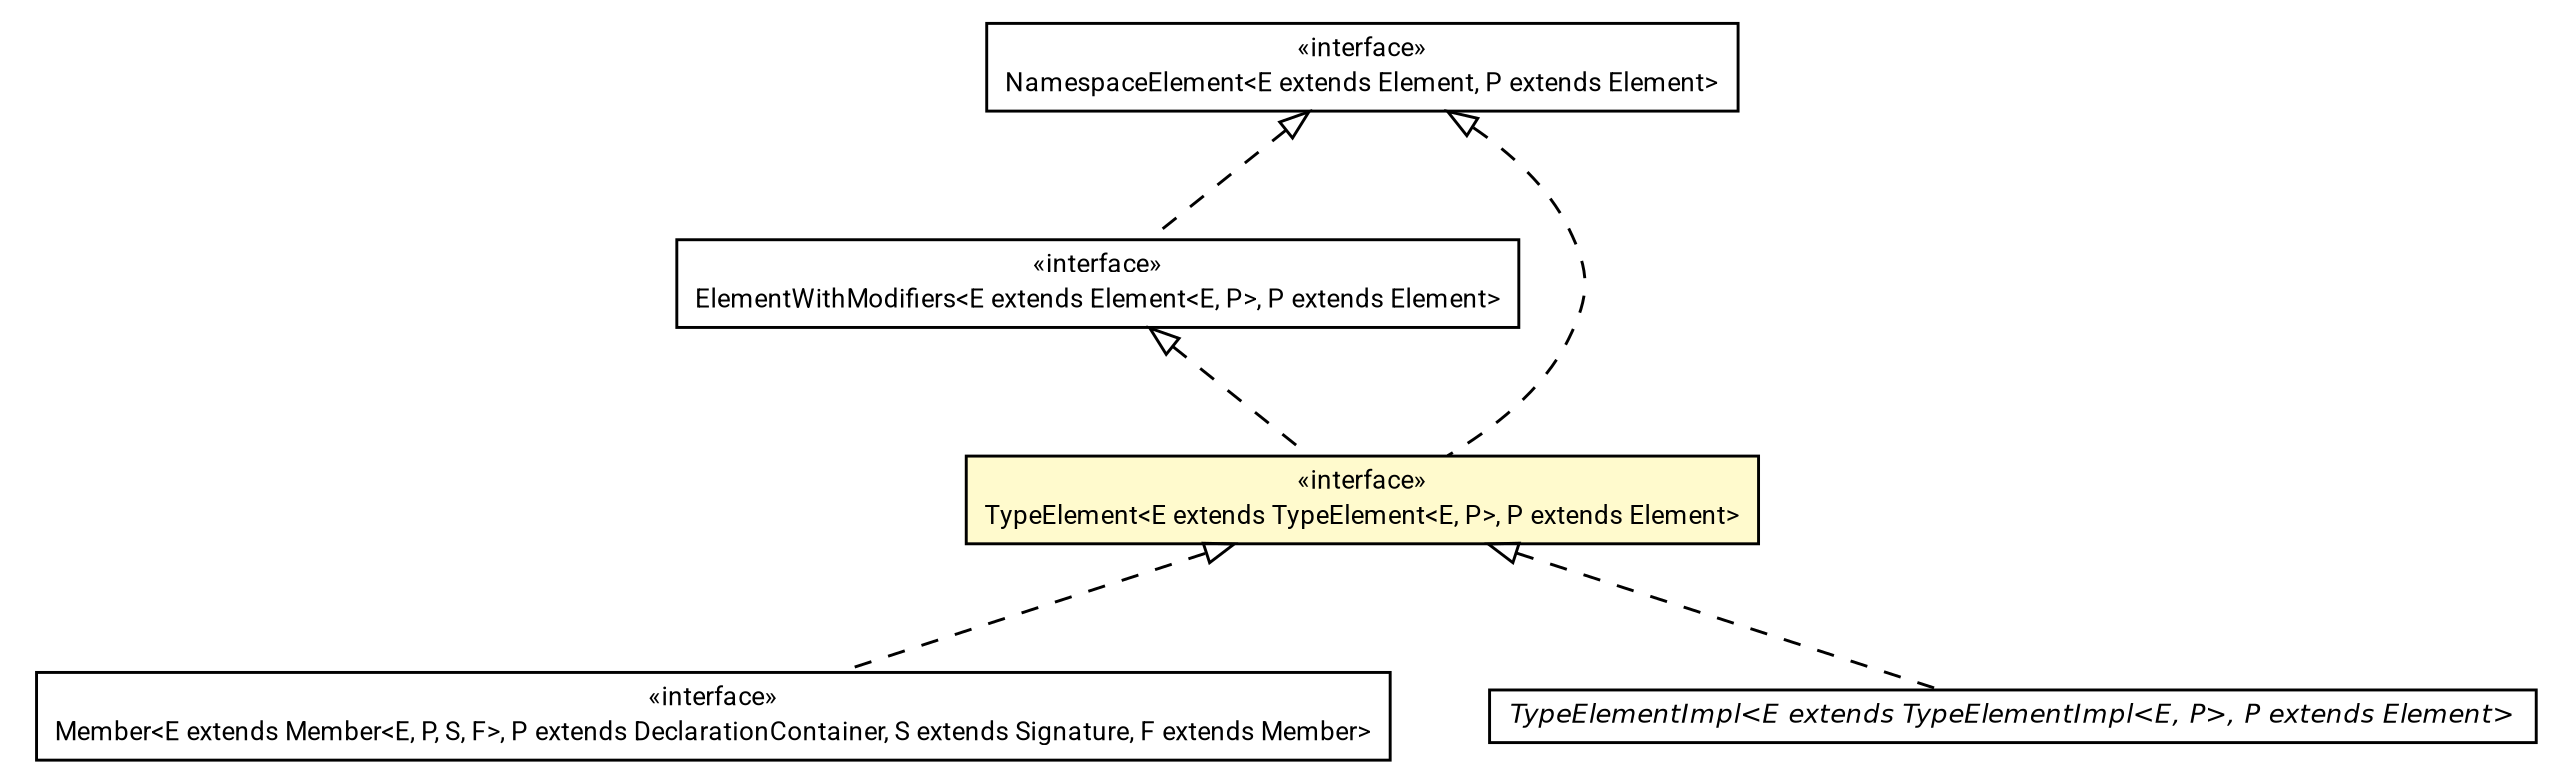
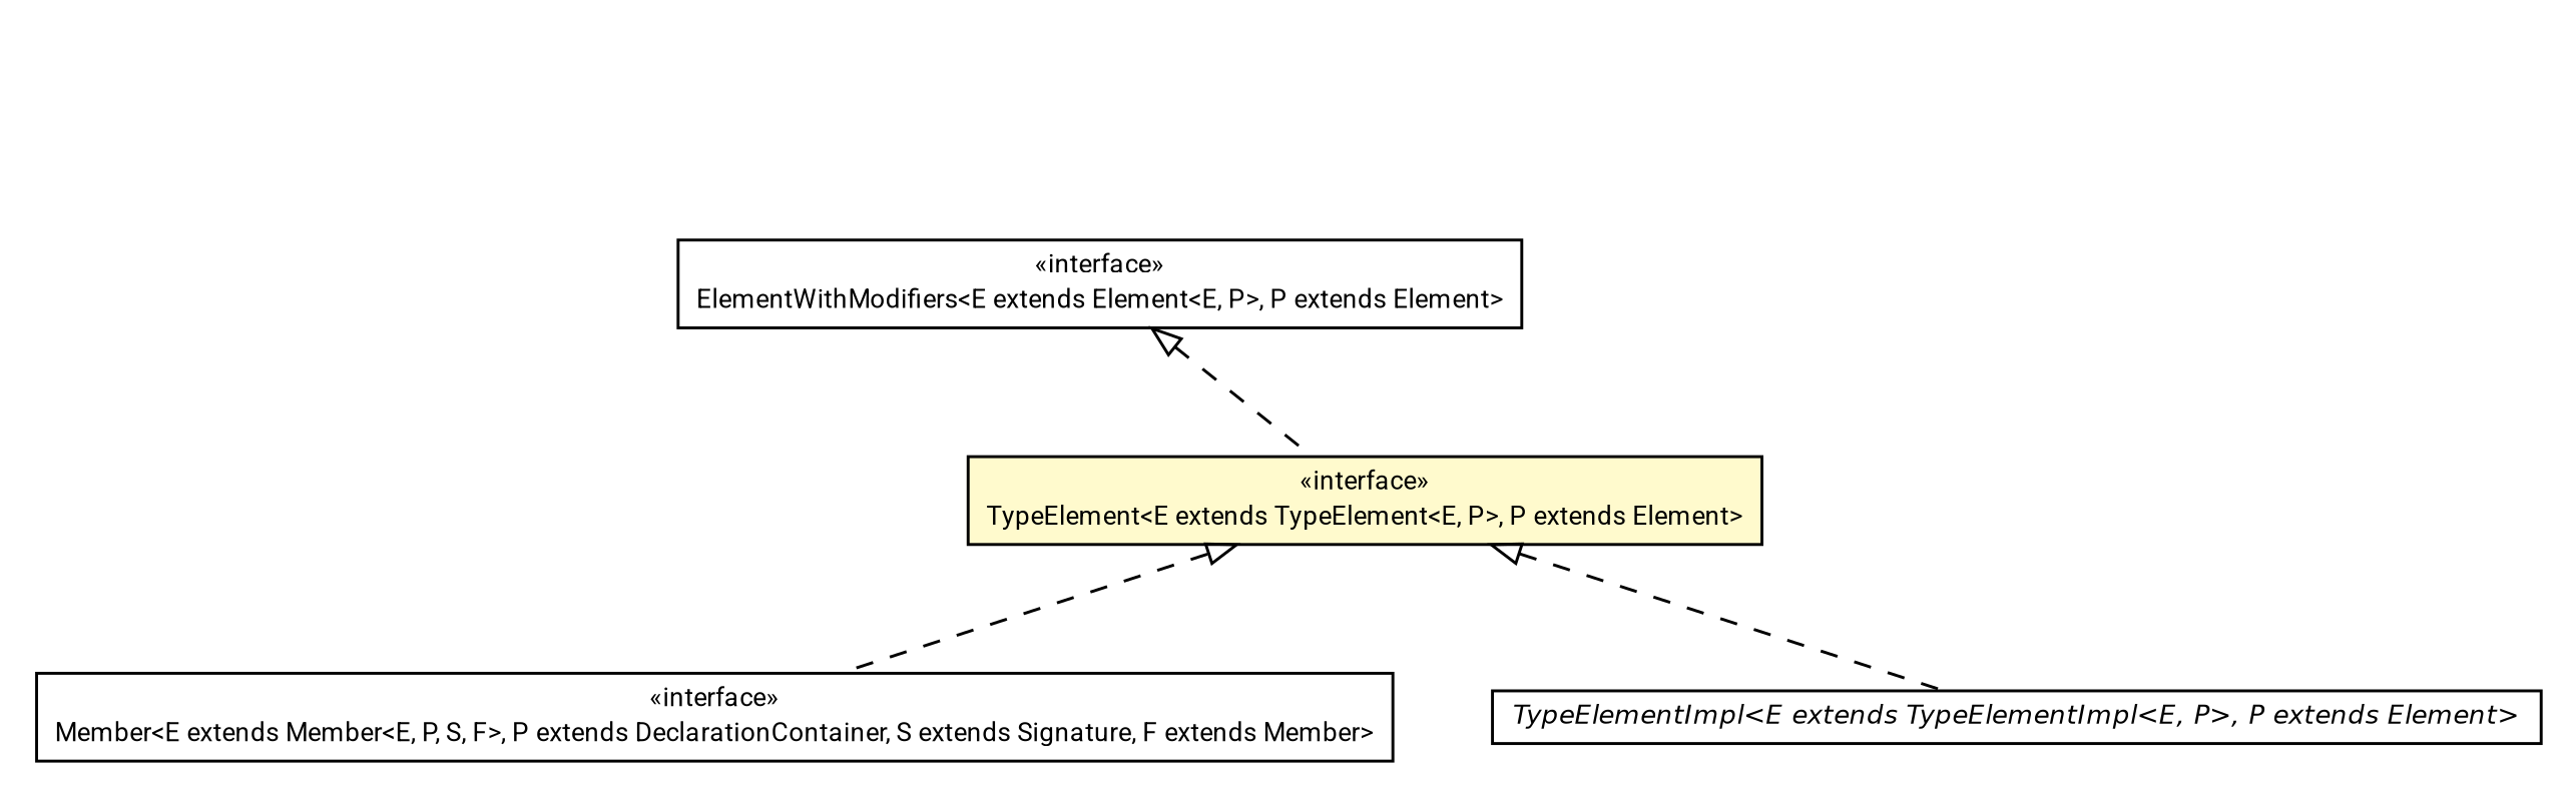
  digraph {
    nodesep=0.25
    ranksep=0.5
    fontname=Roboto
    node [fontcolor=black fontname=Roboto fontsize=9.0 shape=plaintext]
    edge [arrowtail=empty dir=back fontname=Roboto fontsize=10 headport=p labelfontname=Helvetica labelfontsize=10 style=dashed tailport=p]
    n1 [label=<<table title="chameleon.core.member.Member" border="0" cellborder="1" cellspacing="0" cellpadding="2" port="p" href="../member/Member.html"> 		<tr><td><table border="0" cellspacing="0" cellpadding="1"> <tr><td align="center" balign="center"> &#171;interface&#187; </td></tr> <tr><td align="center" balign="center"> Member&lt;E extends Member&lt;E, P, S, F&gt;, P extends DeclarationContainer, S extends Signature, F extends Member&gt; </td></tr> 		</table></td></tr> 		</table>>]
    n2 [label=<<table title="chameleon.core.modifier.ElementWithModifiers" border="0" cellborder="1" cellspacing="0" cellpadding="2" port="p" href="../modifier/ElementWithModifiers.html"> 		<tr><td><table border="0" cellspacing="0" cellpadding="1"> <tr><td align="center" balign="center"> &#171;interface&#187; </td></tr> <tr><td align="center" balign="center"> ElementWithModifiers&lt;E extends Element&lt;E, P&gt;, P extends Element&gt; </td></tr> 		</table></td></tr> 		</table>>]
    n3 [label=<<table title="chameleon.core.type.TypeElement" border="0" cellborder="1" cellspacing="0" cellpadding="2" port="p" bgcolor="lemonChiffon" href="./TypeElement.html"> 		<tr><td><table border="0" cellspacing="0" cellpadding="1"> <tr><td align="center" balign="center"> &#171;interface&#187; </td></tr> <tr><td align="center" balign="center"> TypeElement&lt;E extends TypeElement&lt;E, P&gt;, P extends Element&gt; </td></tr> 		</table></td></tr> 		</table>>]
-   n4 [label=<<table title="chameleon.core.namespace.NamespaceElement" border="0" cellborder="1" cellspacing="0" cellpadding="2" port="p" href="../namespace/NamespaceElement.html"> 		<tr><td><table border="0" cellspacing="0" cellpadding="1"> <tr><td align="center" balign="center"> &#171;interface&#187; </td></tr> <tr><td align="center" balign="center"> NamespaceElement&lt;E extends Element, P extends Element&gt; </td></tr> 		</table></td></tr> 		</table>>]
    n5 [label=<<table title="chameleon.core.type.TypeElementImpl" border="0" cellborder="1" cellspacing="0" cellpadding="2" port="p" href="./TypeElementImpl.html"> 		<tr><td><table border="0" cellspacing="0" cellpadding="1"> <tr><td align="center" balign="center"><font face="Helvetica-Oblique"> TypeElementImpl&lt;E extends TypeElementImpl&lt;E, P&gt;, P extends Element&gt; </font></td></tr> 		</table></td></tr> 		</table>>]
    n2 -> n3
    n3 -> n1
    n3 -> n5
-   n4 -> n2
-   n4 -> n3
  }
